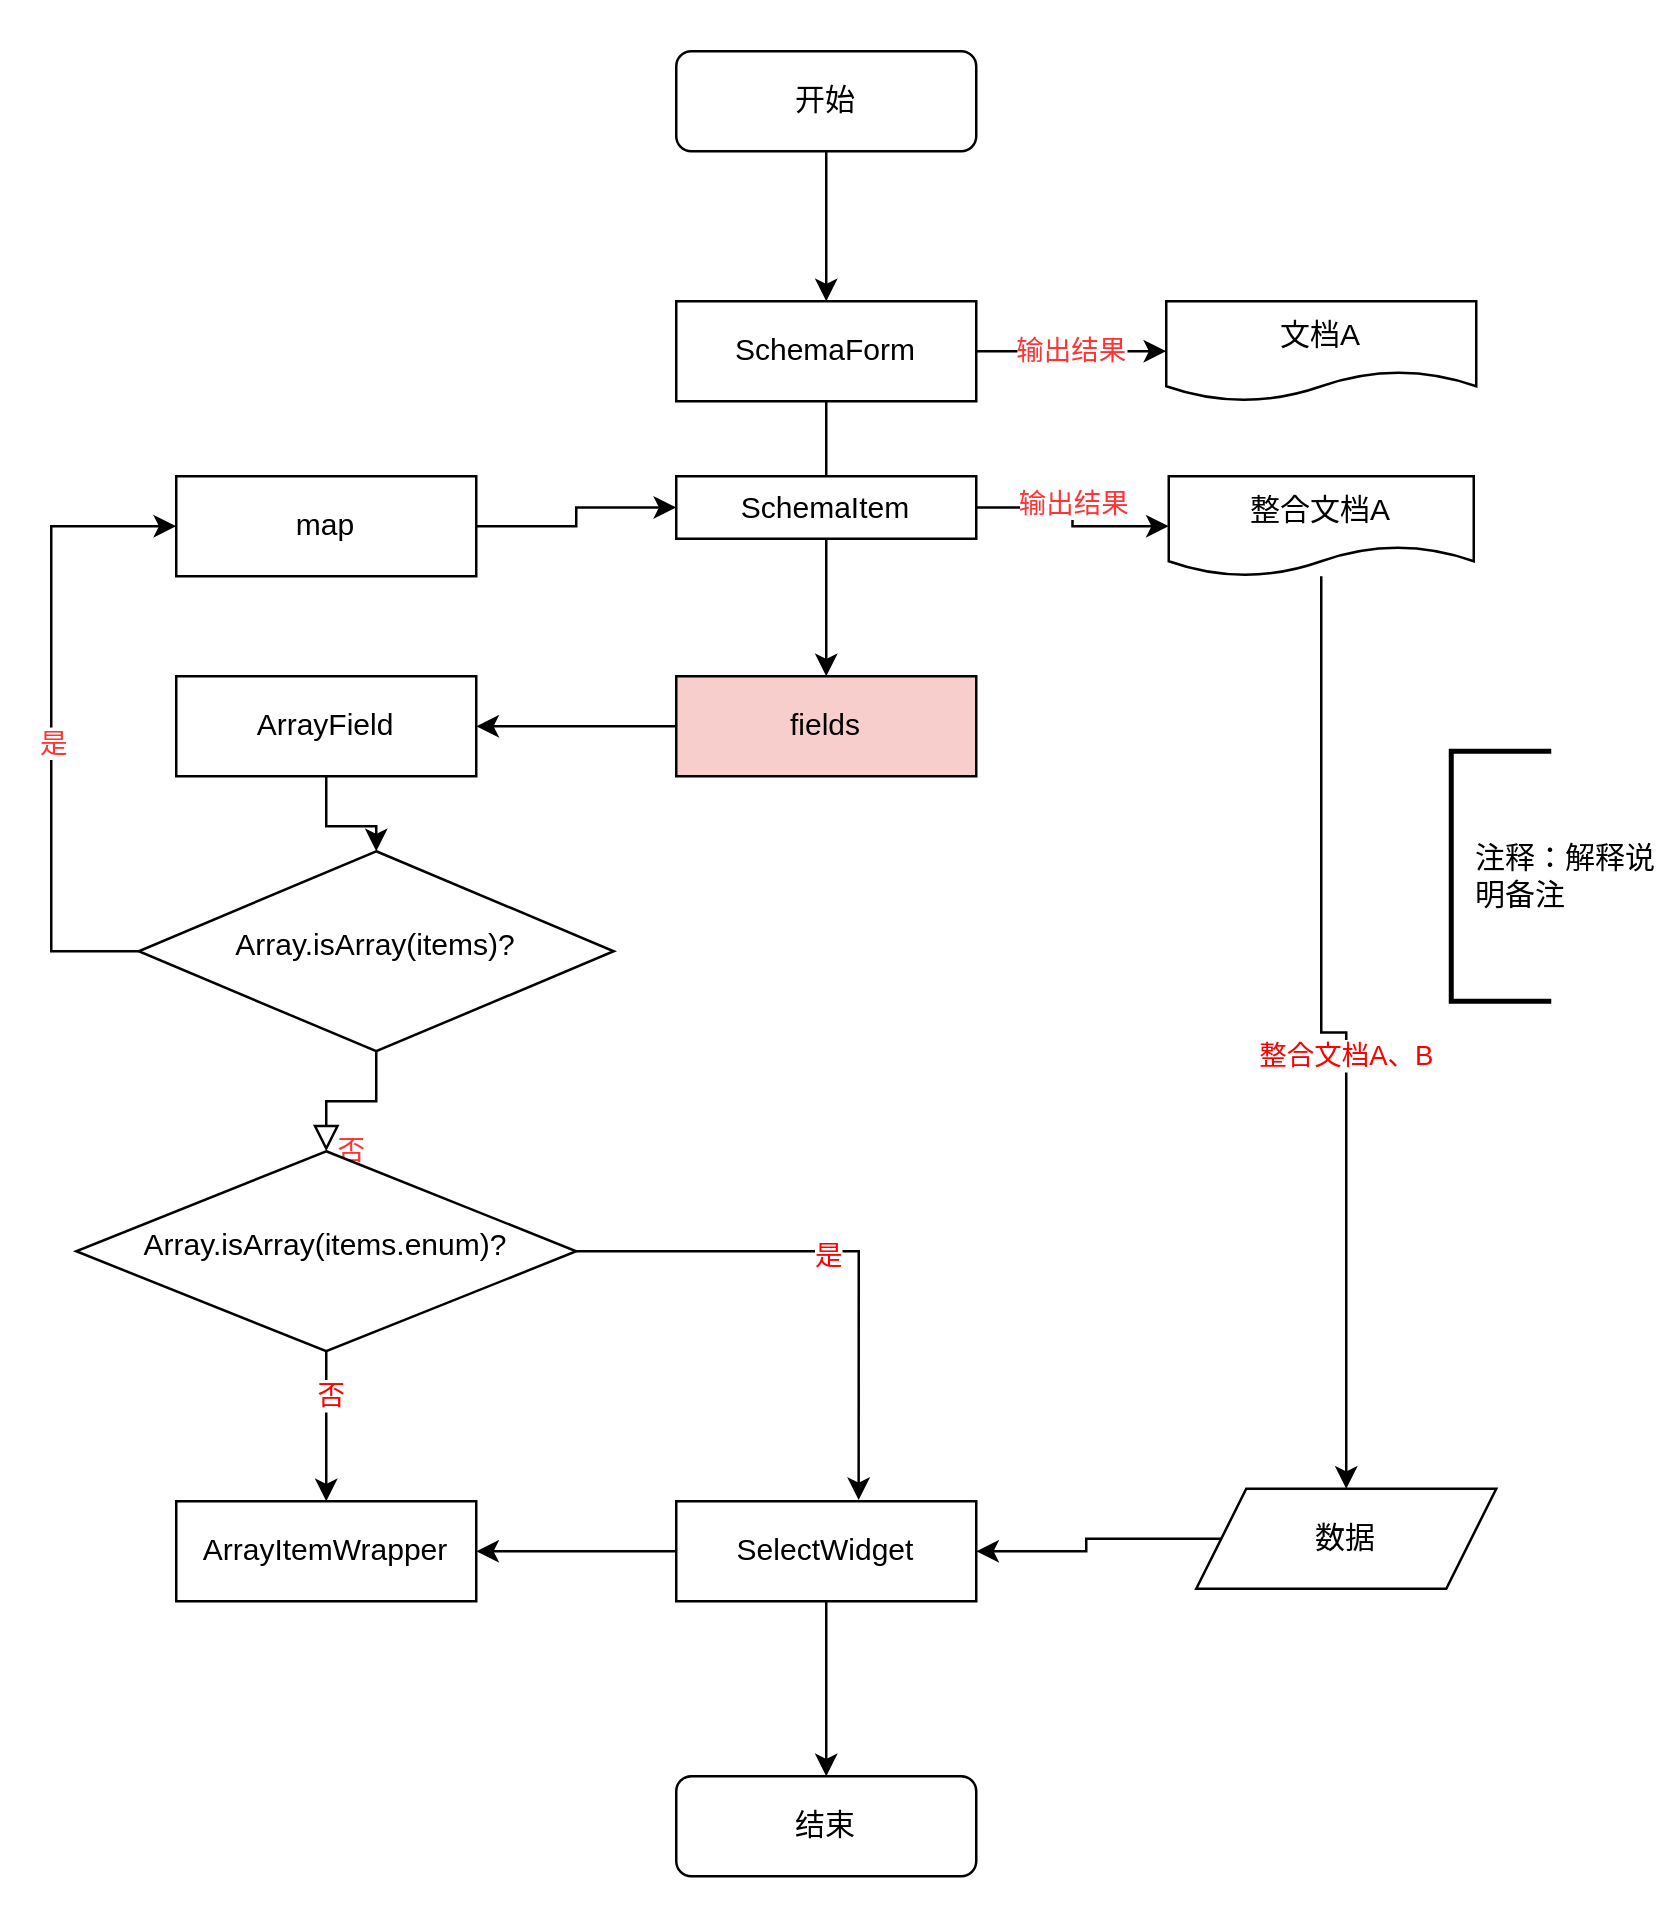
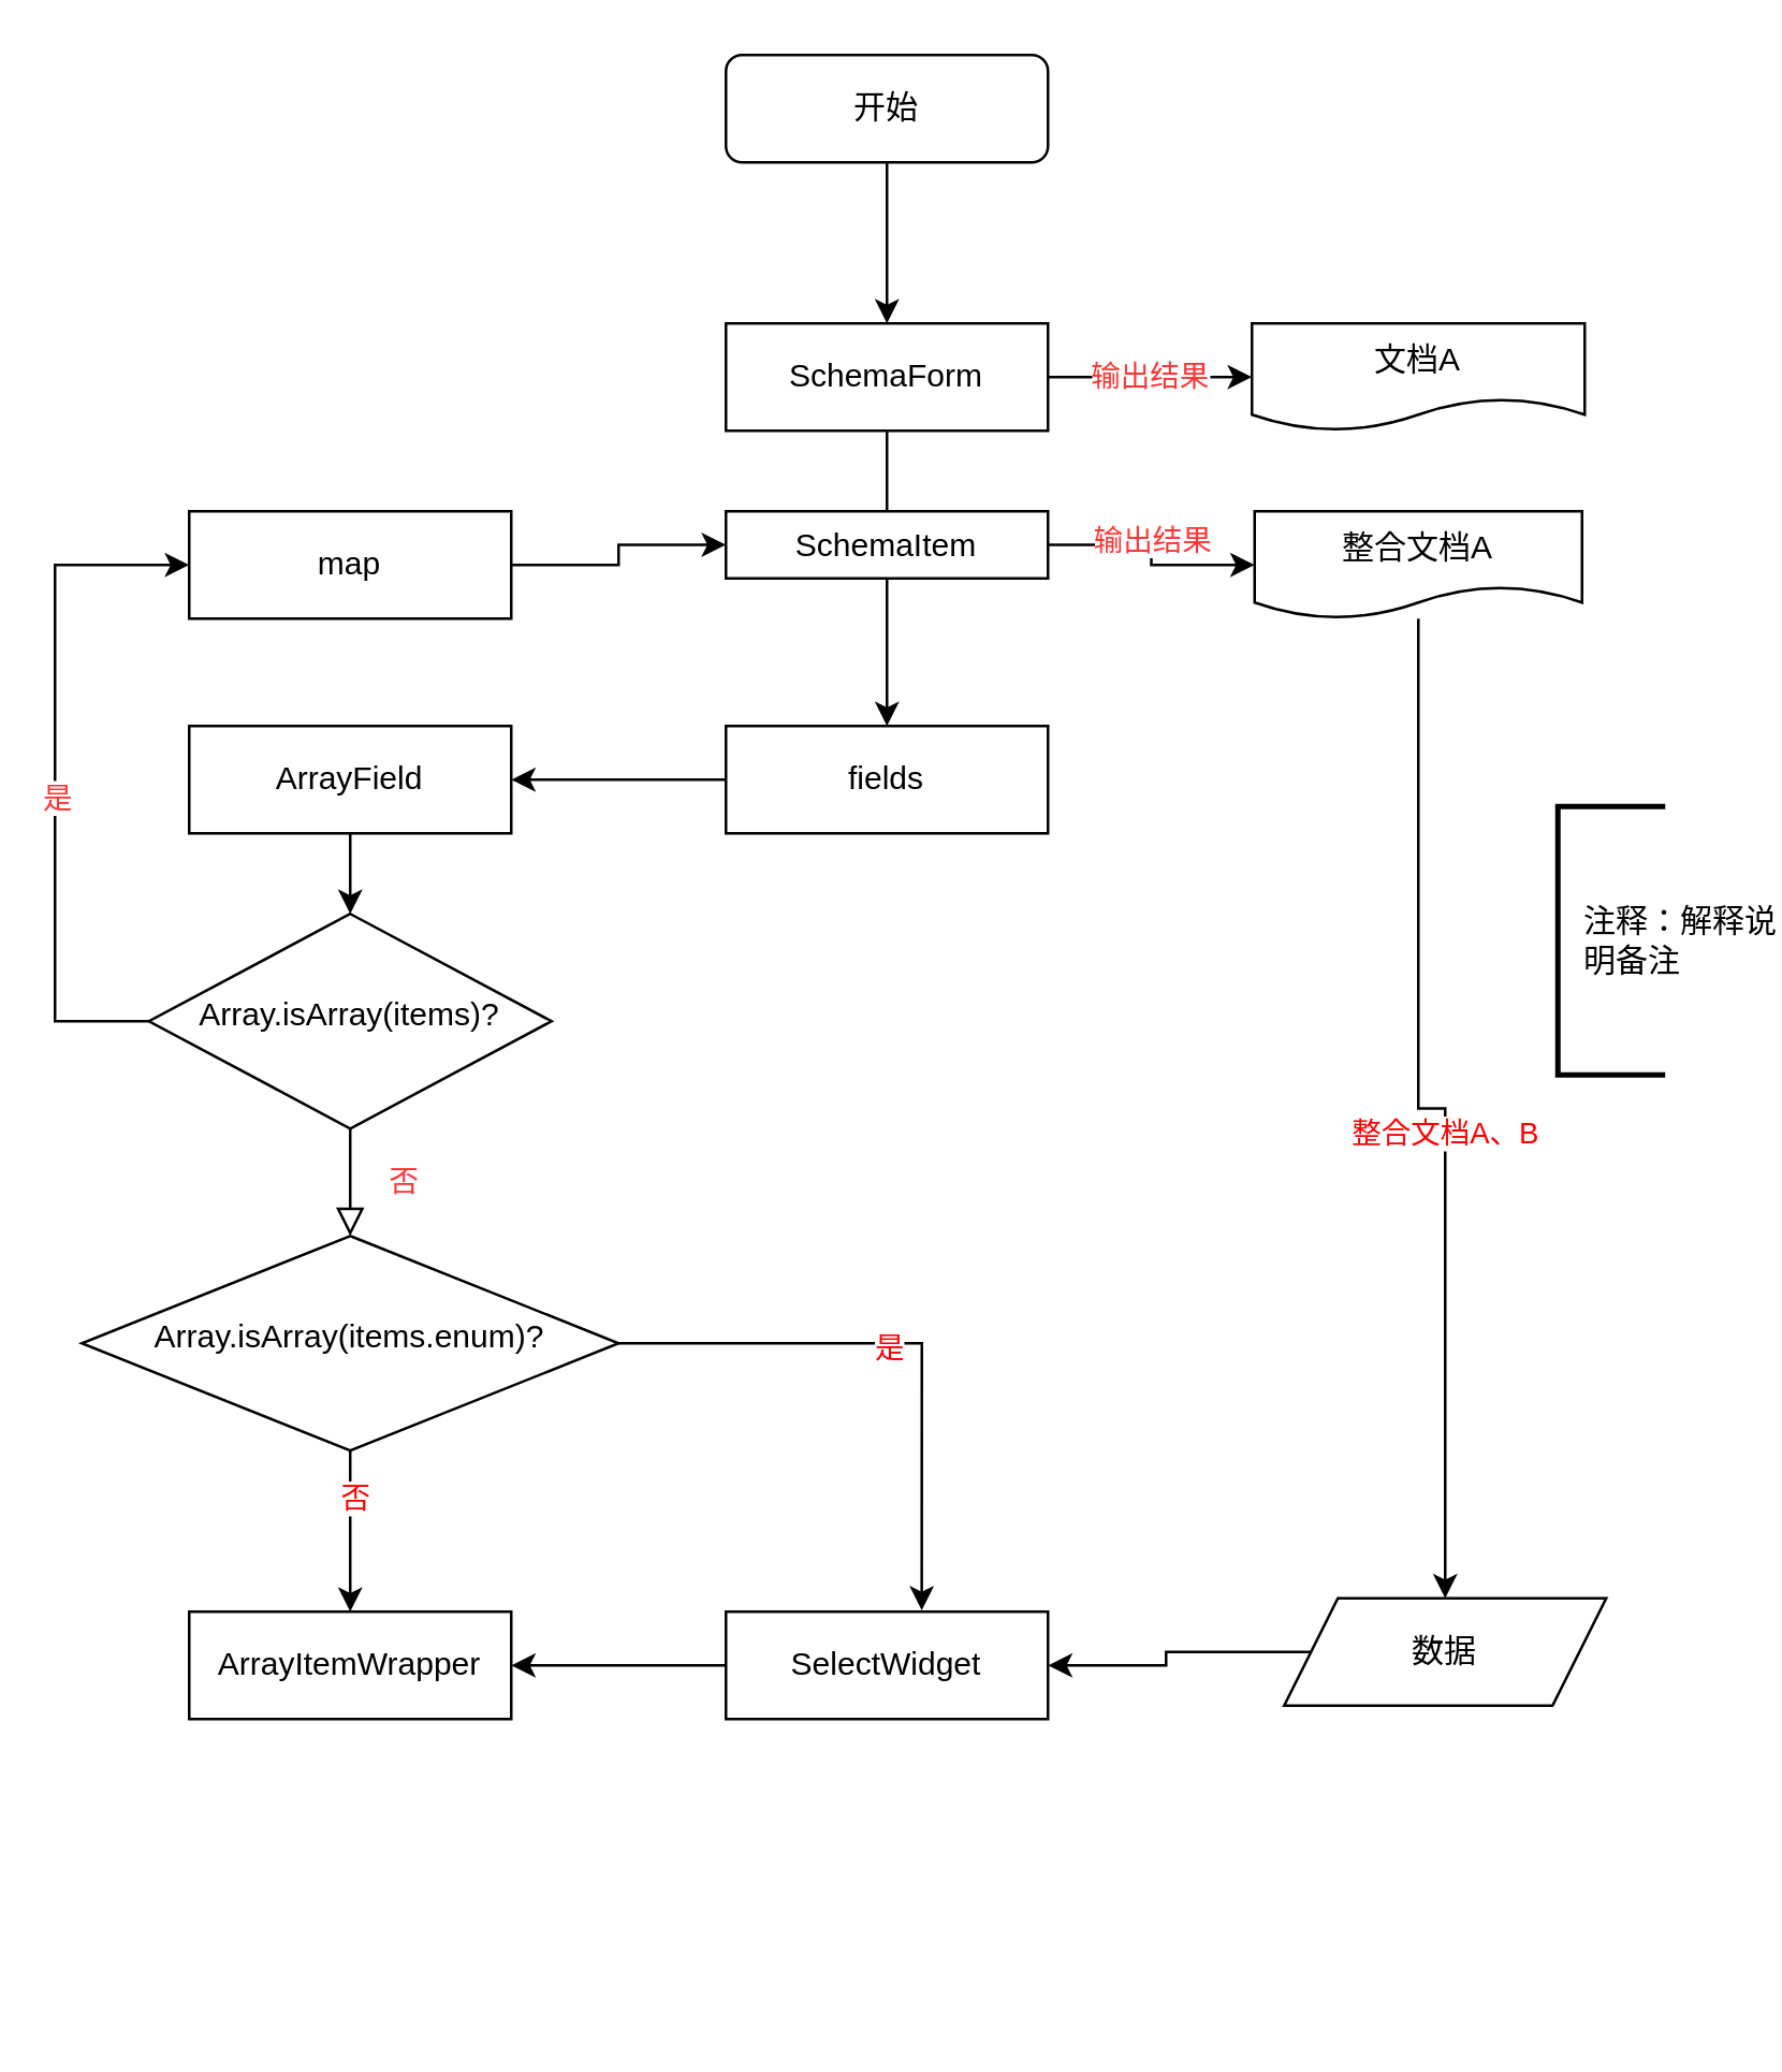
  <mxCell id="0" />
  <mxCell id="1" parent="0" />
  <mxCell id="2" style="edgeStyle=orthogonalEdgeStyle;rounded=0;orthogonalLoop=1;jettySize=auto;html=1;" edge="1" parent="1" source="3" target="16"><mxGeometry relative="1" as="geometry" /></mxCell>
  <mxCell id="3" value="开始" style="rounded=1;whiteSpace=wrap;html=1;fontSize=12;glass=0;strokeWidth=1;shadow=0;" parent="1" vertex="1"><mxGeometry x="270" y="20" width="120" height="40" as="geometry" /></mxCell>
  <mxCell id="4" value="&lt;font color=&quot;#ff3333&quot;&gt;否&lt;/font&gt;" style="rounded=0;html=1;jettySize=auto;orthogonalLoop=1;fontSize=11;endArrow=block;endFill=0;endSize=8;strokeWidth=1;shadow=0;labelBackgroundColor=none;edgeStyle=orthogonalEdgeStyle;" parent="1" source="7" target="12" edge="1"><mxGeometry y="20" relative="1" as="geometry"><mxPoint as="offset" /></mxGeometry></mxCell>
  <mxCell id="5" style="edgeStyle=orthogonalEdgeStyle;rounded=0;orthogonalLoop=1;jettySize=auto;html=1;entryX=0;entryY=0.5;entryDx=0;entryDy=0;" edge="1" parent="1" source="7" target="30"><mxGeometry relative="1" as="geometry"><Array as="points"><mxPoint x="20" y="380" /><mxPoint x="20" y="210" /></Array></mxGeometry></mxCell>
  <mxCell id="6" value="&lt;font color=&quot;#ff3333&quot;&gt;是&lt;/font&gt;" style="edgeLabel;html=1;align=center;verticalAlign=middle;resizable=0;points=[];" vertex="1" connectable="0" parent="5"><mxGeometry x="-0.055" relative="1" as="geometry"><mxPoint y="1" as="offset" /></mxGeometry></mxCell>
- <mxCell id="7" value="Array.isArray(items)?" style="rhombus;whiteSpace=wrap;html=1;shadow=0;fontFamily=Helvetica;fontSize=12;align=center;strokeWidth=1;spacing=6;spacingTop=-4;" parent="1" vertex="1"><mxGeometry x="55" y="340" width="190" height="80" as="geometry" /></mxCell>
+ <mxCell id="7" value="Array.isArray(items)?" style="rhombus;whiteSpace=wrap;html=1;shadow=0;fontFamily=Helvetica;fontSize=12;align=center;strokeWidth=1;spacing=6;spacingTop=-4;" parent="1" vertex="1"><mxGeometry x="55" y="340" width="150" height="80" as="geometry" /></mxCell>
  <mxCell id="8" style="edgeStyle=orthogonalEdgeStyle;rounded=0;orthogonalLoop=1;jettySize=auto;html=1;entryX=0.5;entryY=0;entryDx=0;entryDy=0;" edge="1" parent="1" source="12" target="33"><mxGeometry relative="1" as="geometry" /></mxCell>
  <mxCell id="9" value="&lt;font color=&quot;#ff0000&quot;&gt;否&lt;/font&gt;" style="edgeLabel;html=1;align=center;verticalAlign=middle;resizable=0;points=[];" vertex="1" connectable="0" parent="8"><mxGeometry x="-0.42" y="1" relative="1" as="geometry"><mxPoint as="offset" /></mxGeometry></mxCell>
  <mxCell id="10" style="edgeStyle=orthogonalEdgeStyle;rounded=0;orthogonalLoop=1;jettySize=auto;html=1;entryX=0.608;entryY=-0.012;entryDx=0;entryDy=0;entryPerimeter=0;" edge="1" parent="1" source="12" target="36"><mxGeometry relative="1" as="geometry" /></mxCell>
  <mxCell id="11" value="&lt;font color=&quot;#ff0000&quot;&gt;是&lt;/font&gt;" style="edgeLabel;html=1;align=center;verticalAlign=middle;resizable=0;points=[];" vertex="1" connectable="0" parent="10"><mxGeometry x="-0.062" relative="1" as="geometry"><mxPoint y="1" as="offset" /></mxGeometry></mxCell>
  <mxCell id="12" value="Array.isArray(items.enum)?" style="rhombus;whiteSpace=wrap;html=1;shadow=0;fontFamily=Helvetica;fontSize=12;align=center;strokeWidth=1;spacing=6;spacingTop=-4;" parent="1" vertex="1"><mxGeometry x="30" y="460" width="200" height="80" as="geometry" /></mxCell>
- <mxCell id="13" value="结束" style="rounded=1;whiteSpace=wrap;html=1;fontSize=12;glass=0;strokeWidth=1;shadow=0;" parent="1" vertex="1"><mxGeometry x="270" y="710" width="120" height="40" as="geometry" /></mxCell>
  <mxCell id="14" value="&lt;font color=&quot;#ff3333&quot;&gt;输出结果&lt;/font&gt;" style="edgeStyle=orthogonalEdgeStyle;rounded=0;orthogonalLoop=1;jettySize=auto;html=1;entryX=0;entryY=0.5;entryDx=0;entryDy=0;" edge="1" parent="1" source="16" target="20"><mxGeometry relative="1" as="geometry"><mxPoint x="460" y="130" as="targetPoint" /></mxGeometry></mxCell>
  <mxCell id="15" value="" style="edgeStyle=orthogonalEdgeStyle;rounded=0;orthogonalLoop=1;jettySize=auto;html=1;" edge="1" parent="1" source="16" target="26"><mxGeometry relative="1" as="geometry" /></mxCell>
  <mxCell id="16" value="SchemaForm" style="rounded=0;whiteSpace=wrap;html=1;" vertex="1" parent="1"><mxGeometry x="270" y="120" width="120" height="40" as="geometry" /></mxCell>
  <mxCell id="17" style="edgeStyle=orthogonalEdgeStyle;rounded=0;orthogonalLoop=1;jettySize=auto;html=1;entryX=0;entryY=0.5;entryDx=0;entryDy=0;" edge="1" parent="1" source="19" target="23"><mxGeometry relative="1" as="geometry" /></mxCell>
  <mxCell id="18" value="&lt;font color=&quot;#ff3333&quot;&gt;输出结果&lt;/font&gt;" style="edgeLabel;html=1;align=center;verticalAlign=middle;resizable=0;points=[];" vertex="1" connectable="0" parent="17"><mxGeometry x="-0.103" y="2" relative="1" as="geometry"><mxPoint as="offset" /></mxGeometry></mxCell>
  <mxCell id="19" value="SchemaItem" style="rounded=0;whiteSpace=wrap;html=1;" vertex="1" parent="1"><mxGeometry x="270" y="190" width="120" height="25" as="geometry" /></mxCell>
  <mxCell id="20" value="文档A" style="shape=document;whiteSpace=wrap;html=1;boundedLbl=1;" vertex="1" parent="1"><mxGeometry x="466" y="120" width="124" height="40" as="geometry" /></mxCell>
  <mxCell id="21" style="edgeStyle=orthogonalEdgeStyle;rounded=0;orthogonalLoop=1;jettySize=auto;html=1;entryX=0.5;entryY=0;entryDx=0;entryDy=0;" edge="1" parent="1" source="23" target="32"><mxGeometry relative="1" as="geometry" /></mxCell>
  <mxCell id="22" value="&lt;font color=&quot;#ff0000&quot;&gt;整合文档A、B&lt;br&gt;&lt;/font&gt;" style="edgeLabel;html=1;align=center;verticalAlign=middle;resizable=0;points=[];" vertex="1" connectable="0" parent="21"><mxGeometry x="0.073" y="-1" relative="1" as="geometry"><mxPoint as="offset" /></mxGeometry></mxCell>
  <mxCell id="23" value="整合文档A" style="shape=document;whiteSpace=wrap;html=1;boundedLbl=1;" vertex="1" parent="1"><mxGeometry x="467" y="190" width="122" height="40" as="geometry" /></mxCell>
  <mxCell id="24" value="注释：解释说&lt;br&gt;明备注" style="strokeWidth=2;html=1;shape=mxgraph.flowchart.annotation_1;align=left;pointerEvents=1;spacingLeft=8;" vertex="1" parent="1"><mxGeometry x="580" y="300" width="40" height="100" as="geometry" /></mxCell>
  <mxCell id="25" style="edgeStyle=orthogonalEdgeStyle;rounded=0;orthogonalLoop=1;jettySize=auto;html=1;entryX=1;entryY=0.5;entryDx=0;entryDy=0;" edge="1" parent="1" source="26" target="28"><mxGeometry relative="1" as="geometry" /></mxCell>
- <mxCell id="26" value="fields" style="rounded=0;whiteSpace=wrap;html=1;fillColor=#f8cecc;" vertex="1" parent="1"><mxGeometry x="270" y="270" width="120" height="40" as="geometry" /></mxCell>
+ <mxCell id="26" value="fields" style="rounded=0;whiteSpace=wrap;html=1;" vertex="1" parent="1"><mxGeometry x="270" y="270" width="120" height="40" as="geometry" /></mxCell>
  <mxCell id="27" style="edgeStyle=orthogonalEdgeStyle;rounded=0;orthogonalLoop=1;jettySize=auto;html=1;entryX=0.5;entryY=0;entryDx=0;entryDy=0;" edge="1" parent="1" source="28" target="7"><mxGeometry relative="1" as="geometry" /></mxCell>
  <mxCell id="28" value="ArrayField" style="rounded=0;whiteSpace=wrap;html=1;" vertex="1" parent="1"><mxGeometry x="70" y="270" width="120" height="40" as="geometry" /></mxCell>
  <mxCell id="29" style="edgeStyle=orthogonalEdgeStyle;rounded=0;orthogonalLoop=1;jettySize=auto;html=1;entryX=0;entryY=0.5;entryDx=0;entryDy=0;" edge="1" parent="1" source="30" target="19"><mxGeometry relative="1" as="geometry" /></mxCell>
  <mxCell id="30" value="map" style="rounded=0;whiteSpace=wrap;html=1;" vertex="1" parent="1"><mxGeometry x="70" y="190" width="120" height="40" as="geometry" /></mxCell>
  <mxCell id="31" style="edgeStyle=orthogonalEdgeStyle;rounded=0;orthogonalLoop=1;jettySize=auto;html=1;entryX=1;entryY=0.5;entryDx=0;entryDy=0;" edge="1" parent="1" source="32" target="36"><mxGeometry relative="1" as="geometry" /></mxCell>
  <mxCell id="32" value="数据" style="shape=parallelogram;perimeter=parallelogramPerimeter;whiteSpace=wrap;html=1;fixedSize=1;" vertex="1" parent="1"><mxGeometry x="478" y="595" width="120" height="40" as="geometry" /></mxCell>
  <mxCell id="33" value="ArrayItemWrapper" style="rounded=0;whiteSpace=wrap;html=1;" vertex="1" parent="1"><mxGeometry x="70" y="600" width="120" height="40" as="geometry" /></mxCell>
- <mxCell id="34" style="edgeStyle=orthogonalEdgeStyle;rounded=0;orthogonalLoop=1;jettySize=auto;html=1;entryX=0.5;entryY=0;entryDx=0;entryDy=0;" edge="1" parent="1" source="36" target="13"><mxGeometry relative="1" as="geometry"><mxPoint x="340" y="710" as="targetPoint" /><Array as="points" /></mxGeometry></mxCell>
  <mxCell id="35" style="edgeStyle=orthogonalEdgeStyle;rounded=0;orthogonalLoop=1;jettySize=auto;html=1;entryX=1;entryY=0.5;entryDx=0;entryDy=0;" edge="1" parent="1" source="36" target="33"><mxGeometry relative="1" as="geometry" /></mxCell>
  <mxCell id="36" value="SelectWidget" style="rounded=0;whiteSpace=wrap;html=1;" vertex="1" parent="1"><mxGeometry x="270" y="600" width="120" height="40" as="geometry" /></mxCell>
